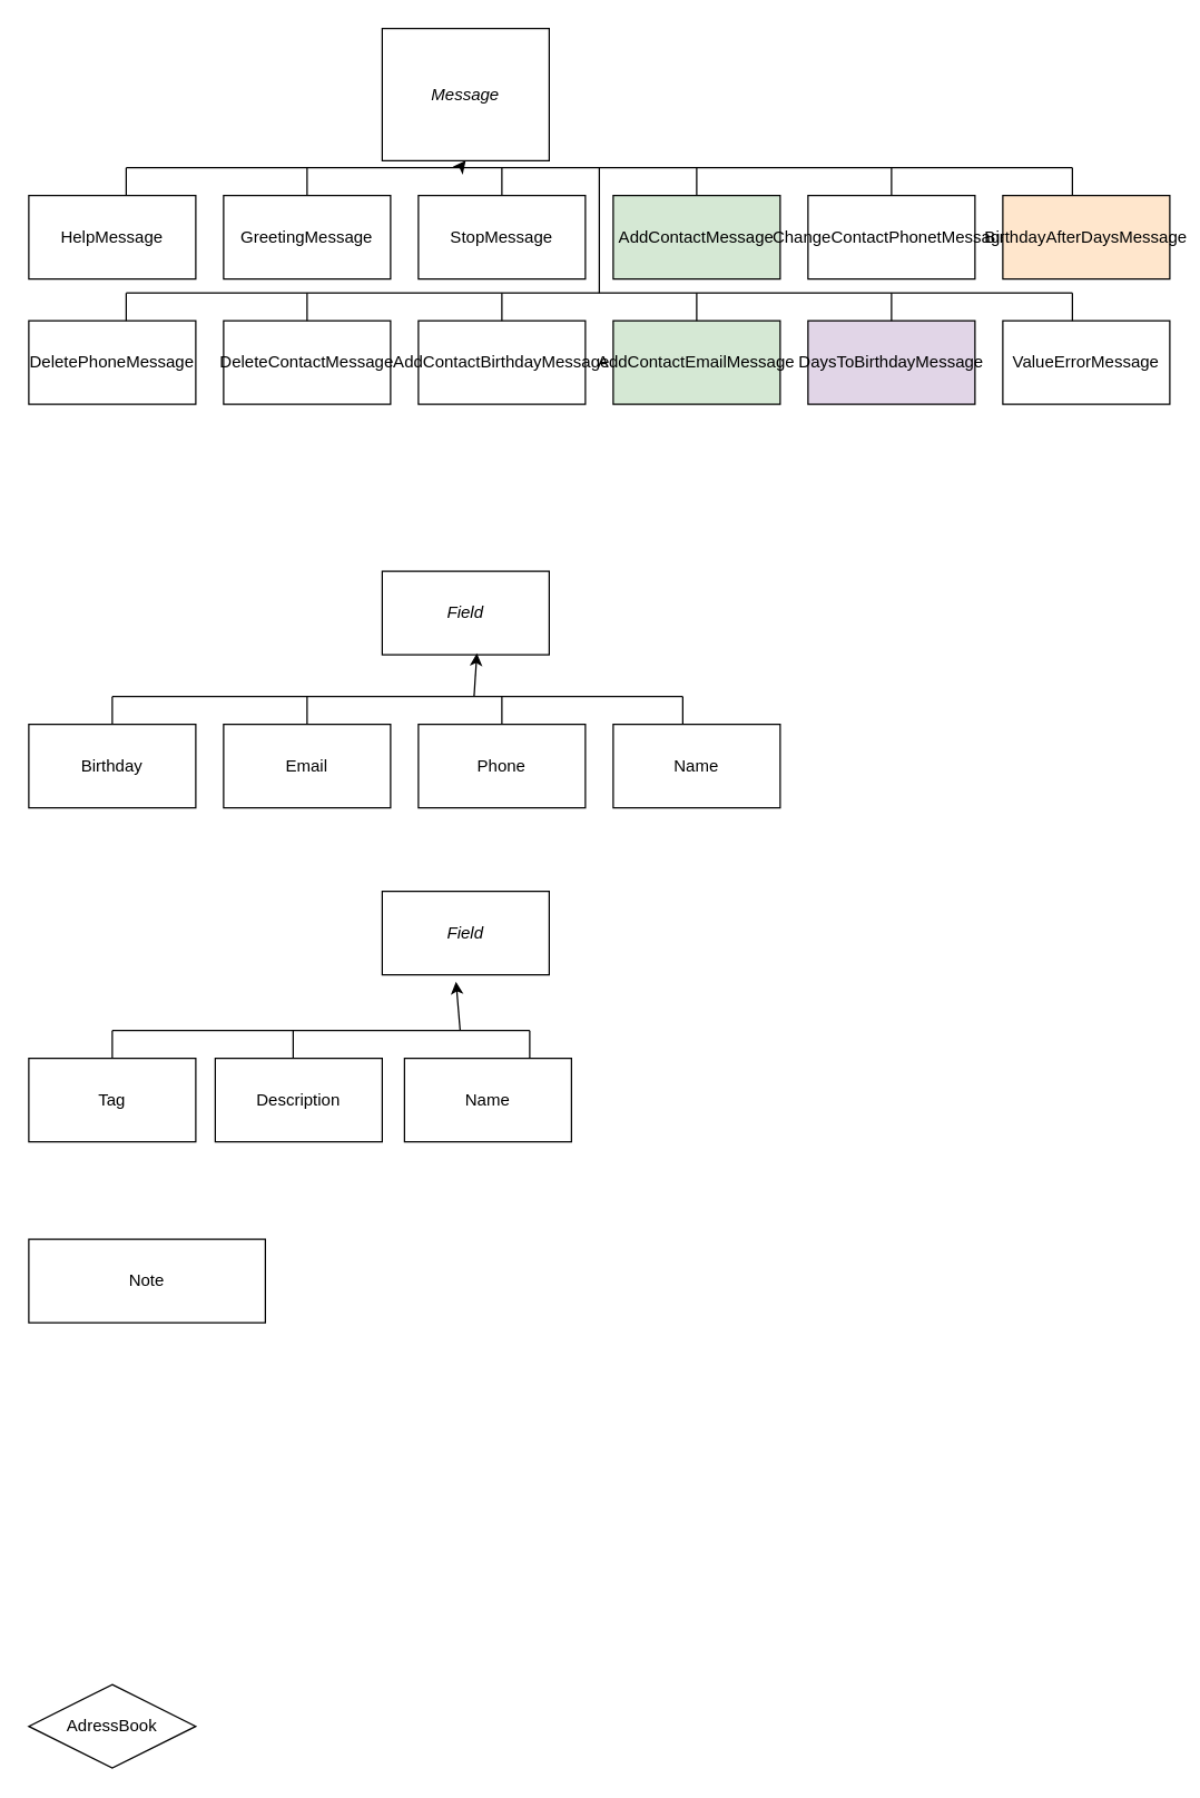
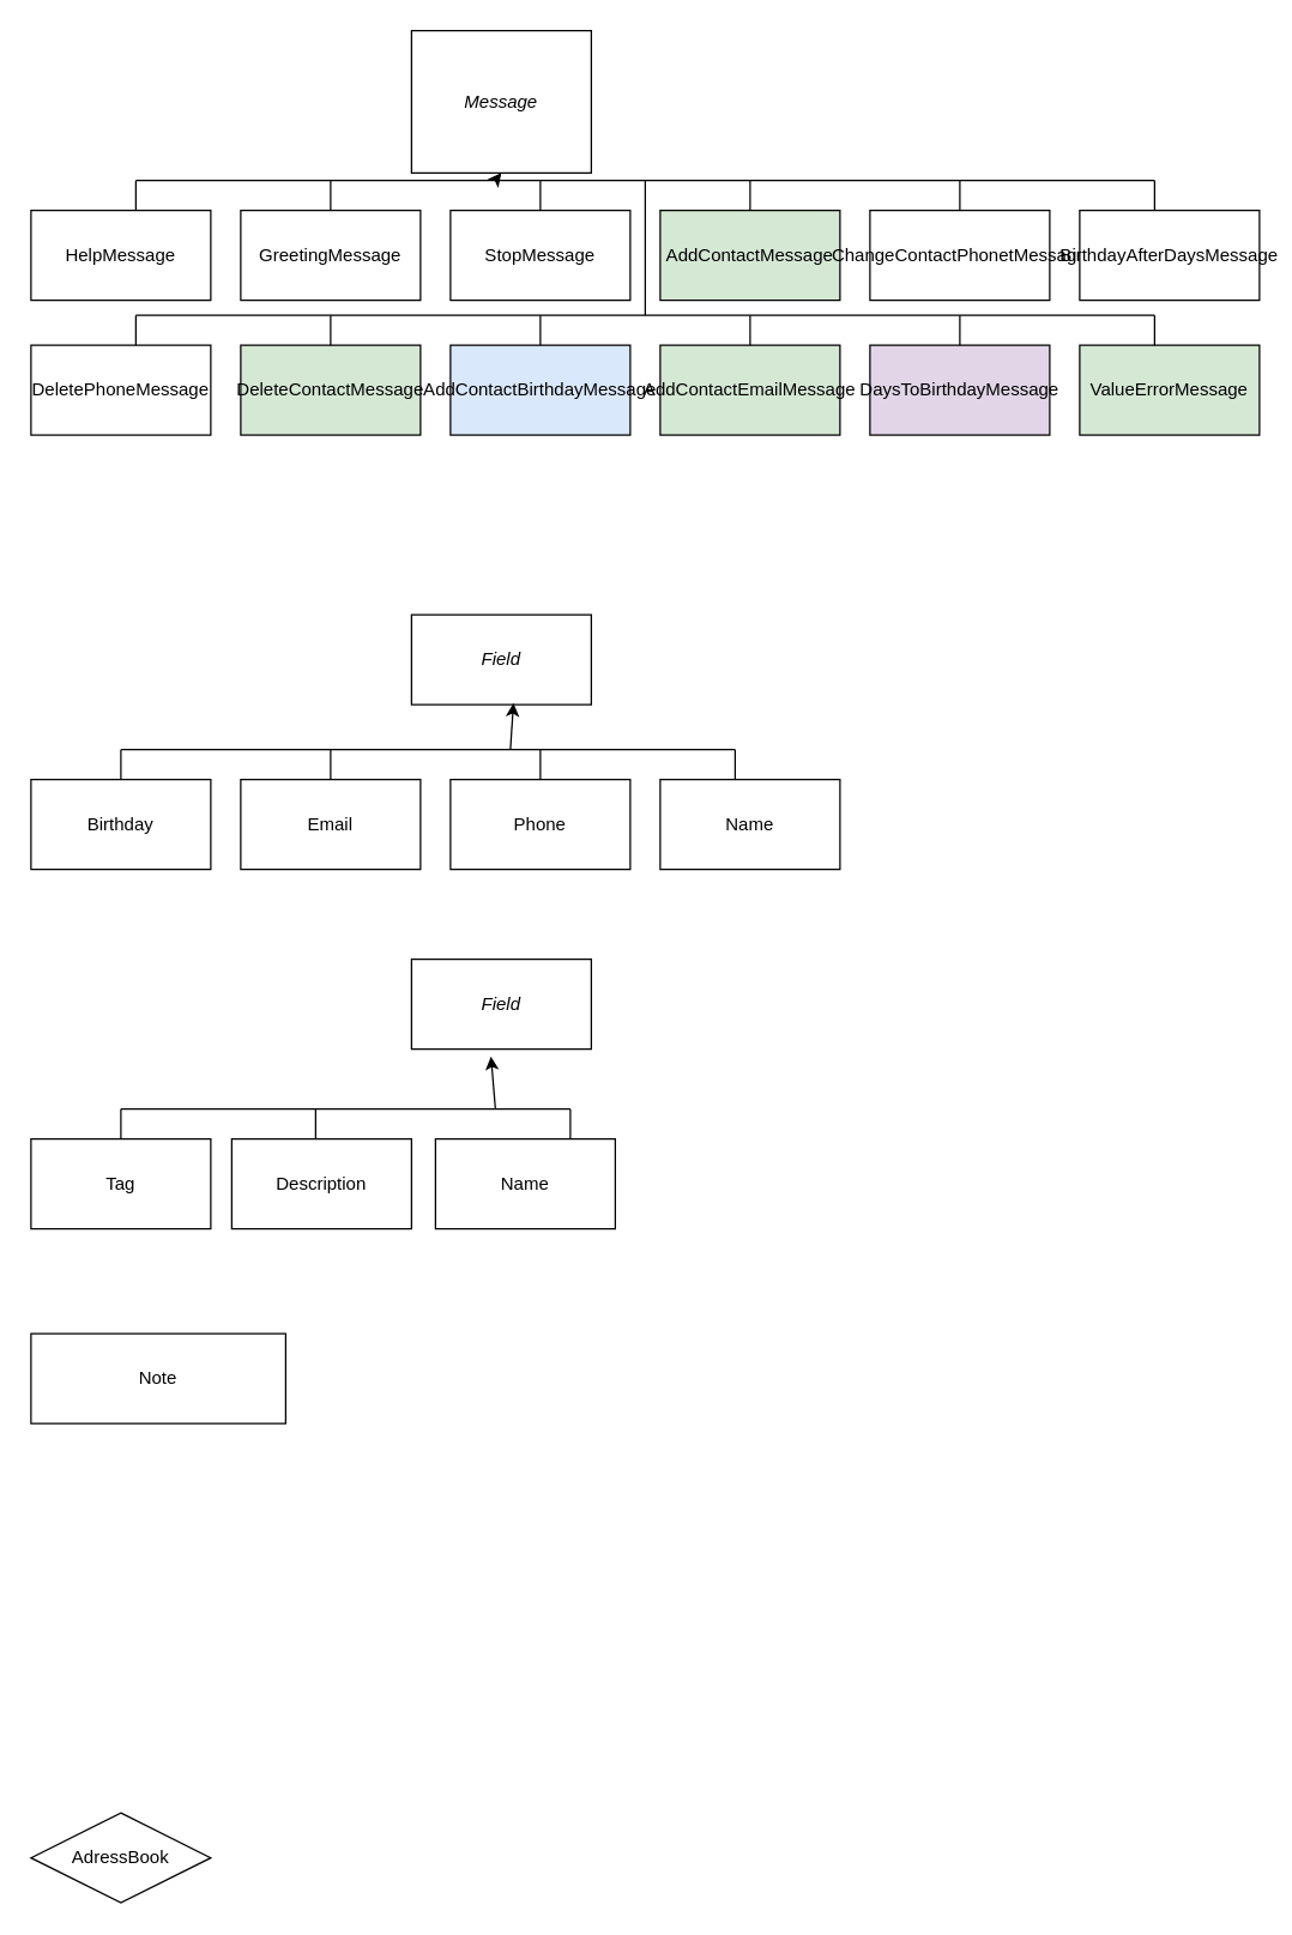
  <mxCell id="0" />
  <mxCell id="1" parent="0" />
  <mxCell id="2" value="&lt;i&gt;Message&lt;/i&gt;" style="rounded=0;whiteSpace=wrap;html=1;" vertex="1" parent="1"><mxGeometry x="274" y="20" width="120" height="95" as="geometry" /></mxCell>
  <mxCell id="3" value="HelpMessage" style="rounded=0;whiteSpace=wrap;html=1;" vertex="1" parent="1"><mxGeometry x="20" y="140" width="120" height="60" as="geometry" /></mxCell>
  <mxCell id="4" value="GreetingMessage" style="rounded=0;whiteSpace=wrap;html=1;" vertex="1" parent="1"><mxGeometry x="160" y="140" width="120" height="60" as="geometry" /></mxCell>
  <mxCell id="5" value="StopMessage" style="rounded=0;whiteSpace=wrap;html=1;" vertex="1" parent="1"><mxGeometry x="300" y="140" width="120" height="60" as="geometry" /></mxCell>
  <mxCell id="6" value="AddContactMessage" style="rounded=0;whiteSpace=wrap;html=1;fillColor=#d5e8d4;" vertex="1" parent="1"><mxGeometry x="440" y="140" width="120" height="60" as="geometry" /></mxCell>
  <mxCell id="7" value="ChangeContactPhonetMessage" style="rounded=0;whiteSpace=wrap;html=1;" vertex="1" parent="1"><mxGeometry x="580" y="140" width="120" height="60" as="geometry" /></mxCell>
  <mxCell id="8" value="DeletePhoneMessage" style="rounded=0;whiteSpace=wrap;html=1;" vertex="1" parent="1"><mxGeometry x="20" y="230" width="120" height="60" as="geometry" /></mxCell>
- <mxCell id="9" value="DeleteContactMessage" style="rounded=0;whiteSpace=wrap;html=1;" vertex="1" parent="1"><mxGeometry x="160" y="230" width="120" height="60" as="geometry" /></mxCell>
- <mxCell id="10" value="AddContactBirthdayMessage" style="rounded=0;whiteSpace=wrap;html=1;" vertex="1" parent="1"><mxGeometry x="300" y="230" width="120" height="60" as="geometry" /></mxCell>
+ <mxCell id="9" value="DeleteContactMessage" style="rounded=0;whiteSpace=wrap;html=1;fillColor=#d5e8d4;" vertex="1" parent="1"><mxGeometry x="160" y="230" width="120" height="60" as="geometry" /></mxCell>
+ <mxCell id="10" value="AddContactBirthdayMessage" style="rounded=0;whiteSpace=wrap;html=1;fillColor=#dae8fc;" vertex="1" parent="1"><mxGeometry x="300" y="230" width="120" height="60" as="geometry" /></mxCell>
  <mxCell id="11" value="AddContactEmailMessage" style="rounded=0;whiteSpace=wrap;html=1;fillColor=#d5e8d4;" vertex="1" parent="1"><mxGeometry x="440" y="230" width="120" height="60" as="geometry" /></mxCell>
  <mxCell id="12" value="DaysToBirthdayMessage" style="rounded=0;whiteSpace=wrap;html=1;fillColor=#e1d5e7;" vertex="1" parent="1"><mxGeometry x="580" y="230" width="120" height="60" as="geometry" /></mxCell>
- <mxCell id="13" value="&lt;div style=&quot;text-align: justify;&quot;&gt;&lt;span style=&quot;background-color: initial;&quot;&gt;&lt;font style=&quot;font-size: 12px;&quot;&gt;BirthdayAfterDaysMessage&lt;/font&gt;&lt;/span&gt;&lt;/div&gt;" style="rounded=0;whiteSpace=wrap;html=1;fillColor=#ffe6cc;" vertex="1" parent="1"><mxGeometry x="720" y="140" width="120" height="60" as="geometry" /></mxCell>
- <mxCell id="14" value="ValueErrorMessage" style="rounded=0;whiteSpace=wrap;html=1;" vertex="1" parent="1"><mxGeometry x="720" y="230" width="120" height="60" as="geometry" /></mxCell>
+ <mxCell id="13" value="&lt;div style=&quot;text-align: justify;&quot;&gt;&lt;span style=&quot;background-color: initial;&quot;&gt;&lt;font style=&quot;font-size: 12px;&quot;&gt;BirthdayAfterDaysMessage&lt;/font&gt;&lt;/span&gt;&lt;/div&gt;" style="rounded=0;whiteSpace=wrap;html=1;" vertex="1" parent="1"><mxGeometry x="720" y="140" width="120" height="60" as="geometry" /></mxCell>
+ <mxCell id="14" value="ValueErrorMessage" style="rounded=0;whiteSpace=wrap;html=1;fillColor=#d5e8d4;" vertex="1" parent="1"><mxGeometry x="720" y="230" width="120" height="60" as="geometry" /></mxCell>
  <mxCell id="15" value="" style="endArrow=none;html=1;rounded=0;fontSize=12;" edge="1" parent="1"><mxGeometry width="50" height="50" relative="1" as="geometry"><mxPoint x="90" y="210" as="sourcePoint" /><mxPoint x="770" y="210" as="targetPoint" /></mxGeometry></mxCell>
  <mxCell id="16" value="" style="endArrow=none;html=1;rounded=0;fontSize=12;" edge="1" parent="1"><mxGeometry width="50" height="50" relative="1" as="geometry"><mxPoint x="90" y="120" as="sourcePoint" /><mxPoint x="770" y="120" as="targetPoint" /></mxGeometry></mxCell>
  <mxCell id="17" value="" style="endArrow=none;html=1;rounded=0;fontSize=12;" edge="1" parent="1"><mxGeometry width="50" height="50" relative="1" as="geometry"><mxPoint x="90" y="230" as="sourcePoint" /><mxPoint x="90" y="210" as="targetPoint" /></mxGeometry></mxCell>
  <mxCell id="18" value="" style="endArrow=none;html=1;rounded=0;fontSize=12;" edge="1" parent="1"><mxGeometry width="50" height="50" relative="1" as="geometry"><mxPoint x="220" y="230" as="sourcePoint" /><mxPoint x="220" y="210" as="targetPoint" /></mxGeometry></mxCell>
  <mxCell id="19" value="" style="endArrow=none;html=1;rounded=0;fontSize=12;" edge="1" parent="1"><mxGeometry width="50" height="50" relative="1" as="geometry"><mxPoint x="360" y="230" as="sourcePoint" /><mxPoint x="360" y="210" as="targetPoint" /></mxGeometry></mxCell>
  <mxCell id="20" value="" style="endArrow=none;html=1;rounded=0;fontSize=12;" edge="1" parent="1"><mxGeometry width="50" height="50" relative="1" as="geometry"><mxPoint x="500" y="230" as="sourcePoint" /><mxPoint x="500" y="210" as="targetPoint" /></mxGeometry></mxCell>
  <mxCell id="21" value="" style="endArrow=none;html=1;rounded=0;fontSize=12;" edge="1" parent="1"><mxGeometry width="50" height="50" relative="1" as="geometry"><mxPoint x="640" y="230" as="sourcePoint" /><mxPoint x="640" y="210" as="targetPoint" /></mxGeometry></mxCell>
  <mxCell id="22" value="" style="endArrow=none;html=1;rounded=0;fontSize=12;" edge="1" parent="1"><mxGeometry width="50" height="50" relative="1" as="geometry"><mxPoint x="770" y="230" as="sourcePoint" /><mxPoint x="770" y="210" as="targetPoint" /></mxGeometry></mxCell>
  <mxCell id="23" value="" style="endArrow=none;html=1;rounded=0;fontSize=12;" edge="1" parent="1"><mxGeometry width="50" height="50" relative="1" as="geometry"><mxPoint x="90" y="140" as="sourcePoint" /><mxPoint x="90" y="120" as="targetPoint" /></mxGeometry></mxCell>
  <mxCell id="24" value="" style="endArrow=none;html=1;rounded=0;fontSize=12;" edge="1" parent="1"><mxGeometry width="50" height="50" relative="1" as="geometry"><mxPoint x="220" y="140" as="sourcePoint" /><mxPoint x="220" y="120" as="targetPoint" /></mxGeometry></mxCell>
  <mxCell id="25" value="" style="endArrow=none;html=1;rounded=0;fontSize=12;" edge="1" parent="1"><mxGeometry width="50" height="50" relative="1" as="geometry"><mxPoint x="360" y="140" as="sourcePoint" /><mxPoint x="360" y="120" as="targetPoint" /></mxGeometry></mxCell>
  <mxCell id="26" value="" style="endArrow=none;html=1;rounded=0;fontSize=12;" edge="1" parent="1"><mxGeometry width="50" height="50" relative="1" as="geometry"><mxPoint x="500" y="140" as="sourcePoint" /><mxPoint x="500" y="120" as="targetPoint" /></mxGeometry></mxCell>
  <mxCell id="27" value="" style="endArrow=none;html=1;rounded=0;fontSize=12;" edge="1" parent="1"><mxGeometry width="50" height="50" relative="1" as="geometry"><mxPoint x="640" y="140" as="sourcePoint" /><mxPoint x="640" y="120" as="targetPoint" /></mxGeometry></mxCell>
  <mxCell id="28" value="" style="endArrow=none;html=1;rounded=0;fontSize=12;" edge="1" parent="1"><mxGeometry width="50" height="50" relative="1" as="geometry"><mxPoint x="770" y="140" as="sourcePoint" /><mxPoint x="770" y="120" as="targetPoint" /></mxGeometry></mxCell>
  <mxCell id="29" value="" style="endArrow=none;html=1;rounded=0;fontSize=12;" edge="1" parent="1"><mxGeometry width="50" height="50" relative="1" as="geometry"><mxPoint x="430" y="210" as="sourcePoint" /><mxPoint x="430" y="120" as="targetPoint" /></mxGeometry></mxCell>
  <mxCell id="30" value="" style="endArrow=classic;html=1;rounded=0;fontSize=12;entryX=0.5;entryY=1;entryDx=0;entryDy=0;" edge="1" parent="1" target="2"><mxGeometry width="50" height="50" relative="1" as="geometry"><mxPoint x="330" y="120" as="sourcePoint" /><mxPoint x="380" y="70" as="targetPoint" /></mxGeometry></mxCell>
  <mxCell id="31" value="&lt;i&gt;Field&lt;/i&gt;" style="rounded=0;whiteSpace=wrap;html=1;fontSize=12;" vertex="1" parent="1"><mxGeometry x="274" y="410" width="120" height="60" as="geometry" /></mxCell>
  <mxCell id="32" value="Birthday" style="rounded=0;whiteSpace=wrap;html=1;fontSize=12;" vertex="1" parent="1"><mxGeometry x="20" y="520" width="120" height="60" as="geometry" /></mxCell>
  <mxCell id="33" value="Email" style="rounded=0;whiteSpace=wrap;html=1;fontSize=12;" vertex="1" parent="1"><mxGeometry x="160" y="520" width="120" height="60" as="geometry" /></mxCell>
  <mxCell id="34" value="Phone" style="rounded=0;whiteSpace=wrap;html=1;fontSize=12;" vertex="1" parent="1"><mxGeometry x="300" y="520" width="120" height="60" as="geometry" /></mxCell>
  <mxCell id="35" value="Name" style="rounded=0;whiteSpace=wrap;html=1;fontSize=12;" vertex="1" parent="1"><mxGeometry x="440" y="520" width="120" height="60" as="geometry" /></mxCell>
  <mxCell id="36" value="&lt;i&gt;Field&lt;/i&gt;" style="rounded=0;whiteSpace=wrap;html=1;fontSize=12;" vertex="1" parent="1"><mxGeometry x="274" y="640" width="120" height="60" as="geometry" /></mxCell>
  <mxCell id="37" value="Tag" style="rounded=0;whiteSpace=wrap;html=1;fontSize=12;" vertex="1" parent="1"><mxGeometry x="20" y="760" width="120" height="60" as="geometry" /></mxCell>
  <mxCell id="38" value="Description" style="rounded=0;whiteSpace=wrap;html=1;fontSize=12;" vertex="1" parent="1"><mxGeometry x="154" y="760" width="120" height="60" as="geometry" /></mxCell>
  <mxCell id="39" value="Name" style="rounded=0;whiteSpace=wrap;html=1;fontSize=12;" vertex="1" parent="1"><mxGeometry x="290" y="760" width="120" height="60" as="geometry" /></mxCell>
  <mxCell id="40" value="Note" style="rounded=0;whiteSpace=wrap;html=1;fontSize=12;" vertex="1" parent="1"><mxGeometry x="20" y="890" width="170" height="60" as="geometry" /></mxCell>
  <mxCell id="41" value="AdressBook" style="rhombus;whiteSpace=wrap;html=1;fontSize=12;" vertex="1" parent="1"><mxGeometry x="20" y="1210" width="120" height="60" as="geometry" /></mxCell>
  <mxCell id="42" value="" style="endArrow=none;html=1;rounded=0;fontSize=12;" edge="1" parent="1"><mxGeometry width="50" height="50" relative="1" as="geometry"><mxPoint x="80" y="740" as="sourcePoint" /><mxPoint x="380" y="740" as="targetPoint" /></mxGeometry></mxCell>
  <mxCell id="43" value="" style="endArrow=none;html=1;rounded=0;fontSize=12;" edge="1" parent="1"><mxGeometry width="50" height="50" relative="1" as="geometry"><mxPoint x="80" y="760" as="sourcePoint" /><mxPoint x="80" y="740" as="targetPoint" /></mxGeometry></mxCell>
  <mxCell id="44" value="" style="endArrow=none;html=1;rounded=0;fontSize=12;" edge="1" parent="1"><mxGeometry width="50" height="50" relative="1" as="geometry"><mxPoint x="210" y="760" as="sourcePoint" /><mxPoint x="210" y="740" as="targetPoint" /></mxGeometry></mxCell>
  <mxCell id="45" value="" style="endArrow=none;html=1;rounded=0;fontSize=12;" edge="1" parent="1"><mxGeometry width="50" height="50" relative="1" as="geometry"><mxPoint x="380" y="760" as="sourcePoint" /><mxPoint x="380" y="740" as="targetPoint" /></mxGeometry></mxCell>
  <mxCell id="46" value="" style="endArrow=classic;html=1;rounded=0;fontSize=12;entryX=0.442;entryY=1.083;entryDx=0;entryDy=0;entryPerimeter=0;" edge="1" parent="1" target="36"><mxGeometry width="50" height="50" relative="1" as="geometry"><mxPoint x="330" y="740" as="sourcePoint" /><mxPoint x="380" y="690" as="targetPoint" /></mxGeometry></mxCell>
  <mxCell id="47" value="" style="endArrow=none;html=1;rounded=0;fontSize=12;" edge="1" parent="1"><mxGeometry width="50" height="50" relative="1" as="geometry"><mxPoint x="80" y="500" as="sourcePoint" /><mxPoint x="490" y="500" as="targetPoint" /></mxGeometry></mxCell>
  <mxCell id="48" value="" style="endArrow=none;html=1;rounded=0;fontSize=12;" edge="1" parent="1"><mxGeometry width="50" height="50" relative="1" as="geometry"><mxPoint x="80" y="520" as="sourcePoint" /><mxPoint x="80" y="500" as="targetPoint" /></mxGeometry></mxCell>
  <mxCell id="49" value="" style="endArrow=none;html=1;rounded=0;fontSize=12;" edge="1" parent="1"><mxGeometry width="50" height="50" relative="1" as="geometry"><mxPoint x="220" y="520" as="sourcePoint" /><mxPoint x="220" y="500" as="targetPoint" /></mxGeometry></mxCell>
  <mxCell id="50" value="" style="endArrow=none;html=1;rounded=0;fontSize=12;" edge="1" parent="1"><mxGeometry width="50" height="50" relative="1" as="geometry"><mxPoint x="360" y="520" as="sourcePoint" /><mxPoint x="360" y="500" as="targetPoint" /></mxGeometry></mxCell>
  <mxCell id="51" value="" style="endArrow=none;html=1;rounded=0;fontSize=12;" edge="1" parent="1"><mxGeometry width="50" height="50" relative="1" as="geometry"><mxPoint x="490" y="520" as="sourcePoint" /><mxPoint x="490" y="500" as="targetPoint" /></mxGeometry></mxCell>
  <mxCell id="52" value="" style="endArrow=classic;html=1;rounded=0;fontSize=12;entryX=0.567;entryY=0.983;entryDx=0;entryDy=0;entryPerimeter=0;" edge="1" parent="1" target="31"><mxGeometry width="50" height="50" relative="1" as="geometry"><mxPoint x="340" y="500" as="sourcePoint" /><mxPoint x="390" y="450" as="targetPoint" /></mxGeometry></mxCell>
